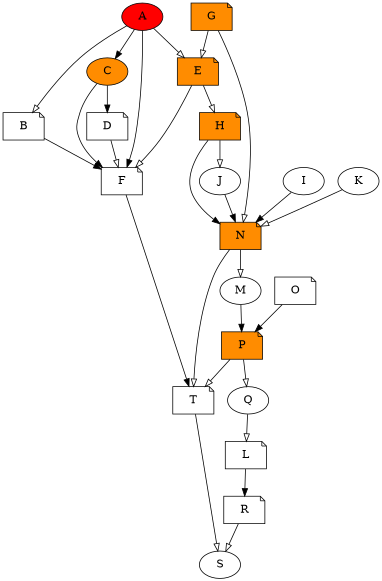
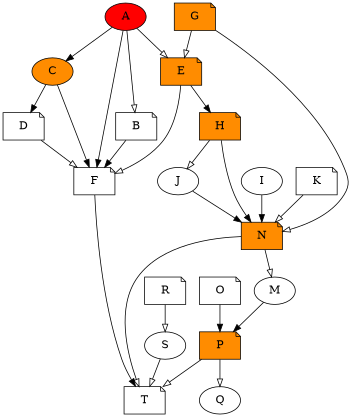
  digraph {
    node [color=black shape=note]
    edge [arrowhead=onormal]
    A [fillcolor=red fontcolor=black shape=ellipse style=filled]
    B
    C [fillcolor=darkorange fontcolor=black shape=ellipse style=filled]
    E [fillcolor=darkorange fontcolor=black style=filled]
    F
    D
    H [fillcolor=darkorange fontcolor=black style=filled]
    T
    N [fillcolor=darkorange fontcolor=black style=filled]
    J [shape=ellipse]
    G [fillcolor=darkorange fontcolor=black style=filled]
    M [shape=ellipse]
    Q [shape=ellipse]
-   L
    R
    S [shape=ellipse]
    P [fillcolor=darkorange fontcolor=black style=filled]
    I [shape=ellipse]
-   K [shape=ellipse]
+   K
    O
    A -> B
    A -> C [arrowhead=normal]
    A -> E
    A -> F [arrowhead=normal]
    B -> F [arrowhead=normal]
    C -> F [arrowhead=normal]
    C -> D [arrowhead=normal]
    E -> F
-   E -> H
+   E -> H [arrowhead=normal]
    F -> T [arrowhead=normal]
    D -> F
    H -> N [arrowhead=normal]
    H -> J
    N -> T
    N -> M
    J -> N [arrowhead=normal]
    G -> E
    G -> N
    M -> P [arrowhead=normal]
-   Q -> L
-   L -> R [arrowhead=normal]
    R -> S
-   T -> S
+   S -> T
    P -> T
    P -> Q
    I -> N [arrowhead=normal]
    K -> N
    O -> P [arrowhead=normal]
  }
